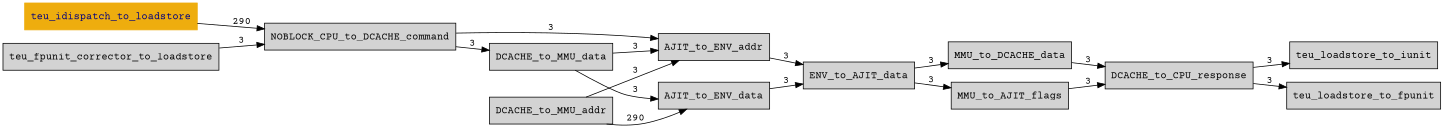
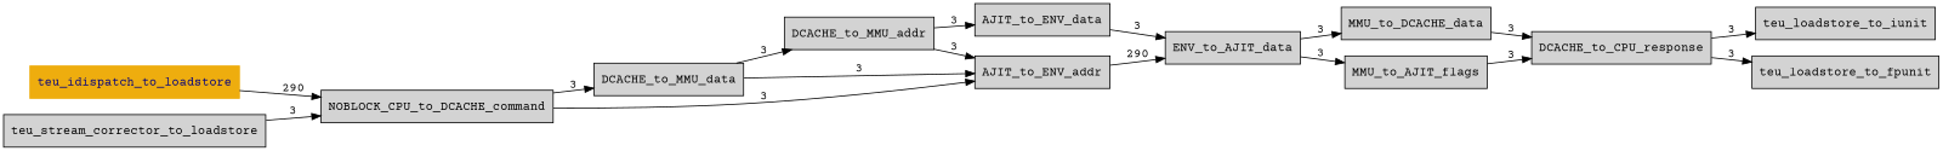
  digraph {
    fontname="Courier Prime"
    rankdir=LR
    node [fill=cornflowerblue fontcolor=black fontname="Courier Prime" shape=box style=filled]
    edge [fontname="Courier Prime"]
    n1 [color=darkgoldenrod2 fontcolor=navy label=teu_idispatch_to_loadstore]
    NOBLOCK_CPU_to_DCACHE_command
    DCACHE_to_MMU_data
    AJIT_to_ENV_addr
    DCACHE_to_MMU_addr
    AJIT_to_ENV_data
-   teu_stream_corrector_to_loadstore [label=teu_fpunit_corrector_to_loadstore]
+   teu_stream_corrector_to_loadstore
    ENV_to_AJIT_data
    MMU_to_DCACHE_data
    n10 [label=MMU_to_AJIT_flags]
    DCACHE_to_CPU_response
    teu_loadstore_to_iunit
    teu_loadstore_to_fpunit
    n1 -> NOBLOCK_CPU_to_DCACHE_command [label=290]
    NOBLOCK_CPU_to_DCACHE_command -> DCACHE_to_MMU_data [label=3]
    NOBLOCK_CPU_to_DCACHE_command -> AJIT_to_ENV_addr [label=3]
    DCACHE_to_MMU_data -> AJIT_to_ENV_addr [label=3]
-   DCACHE_to_MMU_data -> AJIT_to_ENV_data [label=3]
-   AJIT_to_ENV_addr -> ENV_to_AJIT_data [label=3]
+   DCACHE_to_MMU_data -> DCACHE_to_MMU_addr [label=3]
+   AJIT_to_ENV_addr -> ENV_to_AJIT_data [label=290]
    DCACHE_to_MMU_addr -> AJIT_to_ENV_addr [label=3]
-   DCACHE_to_MMU_addr -> AJIT_to_ENV_data [label=290]
+   DCACHE_to_MMU_addr -> AJIT_to_ENV_data [label=3]
    AJIT_to_ENV_data -> ENV_to_AJIT_data [label=3]
    teu_stream_corrector_to_loadstore -> NOBLOCK_CPU_to_DCACHE_command [label=3]
    ENV_to_AJIT_data -> MMU_to_DCACHE_data [label=3]
    ENV_to_AJIT_data -> n10 [label=3]
    MMU_to_DCACHE_data -> DCACHE_to_CPU_response [label=3]
    n10 -> DCACHE_to_CPU_response [label=3]
    DCACHE_to_CPU_response -> teu_loadstore_to_iunit [label=3]
    DCACHE_to_CPU_response -> teu_loadstore_to_fpunit [label=3]
  }
